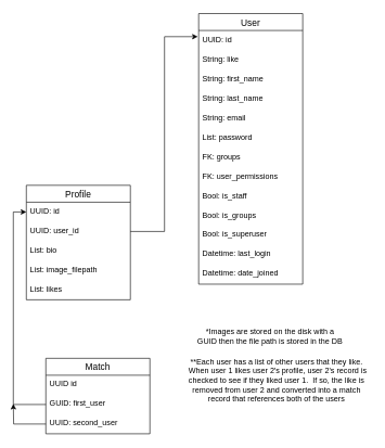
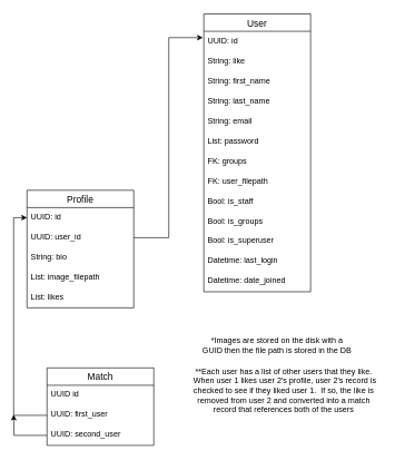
  <mxCell id="0" />
  <mxCell id="1" parent="0" />
  <mxCell id="2" value="User" style="swimlane;fontStyle=0;childLayout=stackLayout;horizontal=1;startSize=26;horizontalStack=0;resizeParent=1;resizeParentMax=0;resizeLast=0;collapsible=1;marginBottom=0;align=center;fontSize=14;" vertex="1" parent="1"><mxGeometry x="305" y="20" width="160" height="416" as="geometry" /></mxCell>
  <mxCell id="3" value="UUID: id" style="text;strokeColor=none;fillColor=none;spacingLeft=4;spacingRight=4;overflow=hidden;rotatable=0;points=[[0,0.5],[1,0.5]];portConstraint=eastwest;fontSize=12;" vertex="1" parent="2"><mxGeometry y="26" width="160" height="30" as="geometry" /></mxCell>
  <mxCell id="4" value="String: like" style="text;strokeColor=none;fillColor=none;spacingLeft=4;spacingRight=4;overflow=hidden;rotatable=0;points=[[0,0.5],[1,0.5]];portConstraint=eastwest;fontSize=12;" vertex="1" parent="2"><mxGeometry y="56" width="160" height="30" as="geometry" /></mxCell>
  <mxCell id="5" value="String: first_name" style="text;strokeColor=none;fillColor=none;spacingLeft=4;spacingRight=4;overflow=hidden;rotatable=0;points=[[0,0.5],[1,0.5]];portConstraint=eastwest;fontSize=12;" vertex="1" parent="2"><mxGeometry y="86" width="160" height="30" as="geometry" /></mxCell>
  <mxCell id="6" value="String: last_name" style="text;strokeColor=none;fillColor=none;spacingLeft=4;spacingRight=4;overflow=hidden;rotatable=0;points=[[0,0.5],[1,0.5]];portConstraint=eastwest;fontSize=12;" vertex="1" parent="2"><mxGeometry y="116" width="160" height="30" as="geometry" /></mxCell>
  <mxCell id="7" value="String: email" style="text;strokeColor=none;fillColor=none;spacingLeft=4;spacingRight=4;overflow=hidden;rotatable=0;points=[[0,0.5],[1,0.5]];portConstraint=eastwest;fontSize=12;" vertex="1" parent="2"><mxGeometry y="146" width="160" height="30" as="geometry" /></mxCell>
  <mxCell id="8" value="List: password" style="text;strokeColor=none;fillColor=none;spacingLeft=4;spacingRight=4;overflow=hidden;rotatable=0;points=[[0,0.5],[1,0.5]];portConstraint=eastwest;fontSize=12;" vertex="1" parent="2"><mxGeometry y="176" width="160" height="30" as="geometry" /></mxCell>
  <mxCell id="9" value="FK: groups" style="text;strokeColor=none;fillColor=none;spacingLeft=4;spacingRight=4;overflow=hidden;rotatable=0;points=[[0,0.5],[1,0.5]];portConstraint=eastwest;fontSize=12;" vertex="1" parent="2"><mxGeometry y="206" width="160" height="30" as="geometry" /></mxCell>
- <mxCell id="10" value="FK: user_permissions" style="text;strokeColor=none;fillColor=none;spacingLeft=4;spacingRight=4;overflow=hidden;rotatable=0;points=[[0,0.5],[1,0.5]];portConstraint=eastwest;fontSize=12;" vertex="1" parent="2"><mxGeometry y="236" width="160" height="30" as="geometry" /></mxCell>
+ <mxCell id="10" value="FK: user_filepath" style="text;strokeColor=none;fillColor=none;spacingLeft=4;spacingRight=4;overflow=hidden;rotatable=0;points=[[0,0.5],[1,0.5]];portConstraint=eastwest;fontSize=12;" vertex="1" parent="2"><mxGeometry y="236" width="160" height="30" as="geometry" /></mxCell>
  <mxCell id="11" value="Bool: is_staff" style="text;strokeColor=none;fillColor=none;spacingLeft=4;spacingRight=4;overflow=hidden;rotatable=0;points=[[0,0.5],[1,0.5]];portConstraint=eastwest;fontSize=12;" vertex="1" parent="2"><mxGeometry y="266" width="160" height="30" as="geometry" /></mxCell>
  <mxCell id="12" value="Bool: is_groups" style="text;strokeColor=none;fillColor=none;spacingLeft=4;spacingRight=4;overflow=hidden;rotatable=0;points=[[0,0.5],[1,0.5]];portConstraint=eastwest;fontSize=12;" vertex="1" parent="2"><mxGeometry y="296" width="160" height="30" as="geometry" /></mxCell>
  <mxCell id="13" value="Bool: is_superuser" style="text;strokeColor=none;fillColor=none;spacingLeft=4;spacingRight=4;overflow=hidden;rotatable=0;points=[[0,0.5],[1,0.5]];portConstraint=eastwest;fontSize=12;" vertex="1" parent="2"><mxGeometry y="326" width="160" height="30" as="geometry" /></mxCell>
  <mxCell id="14" value="Datetime: last_login" style="text;strokeColor=none;fillColor=none;spacingLeft=4;spacingRight=4;overflow=hidden;rotatable=0;points=[[0,0.5],[1,0.5]];portConstraint=eastwest;fontSize=12;" vertex="1" parent="2"><mxGeometry y="356" width="160" height="30" as="geometry" /></mxCell>
  <mxCell id="15" value="Datetime: date_joined" style="text;strokeColor=none;fillColor=none;spacingLeft=4;spacingRight=4;overflow=hidden;rotatable=0;points=[[0,0.5],[1,0.5]];portConstraint=eastwest;fontSize=12;" vertex="1" parent="2"><mxGeometry y="386" width="160" height="30" as="geometry" /></mxCell>
  <mxCell id="16" value="Profile" style="swimlane;fontStyle=0;childLayout=stackLayout;horizontal=1;startSize=26;horizontalStack=0;resizeParent=1;resizeParentMax=0;resizeLast=0;collapsible=1;marginBottom=0;align=center;fontSize=14;" vertex="1" parent="1"><mxGeometry x="40" y="284" width="160" height="176" as="geometry" /></mxCell>
  <mxCell id="17" value="UUID: id" style="text;strokeColor=none;fillColor=none;spacingLeft=4;spacingRight=4;overflow=hidden;rotatable=0;points=[[0,0.5],[1,0.5]];portConstraint=eastwest;fontSize=12;" vertex="1" parent="16"><mxGeometry y="26" width="160" height="30" as="geometry" /></mxCell>
  <mxCell id="18" value="UUID: user_id" style="text;strokeColor=none;fillColor=none;spacingLeft=4;spacingRight=4;overflow=hidden;rotatable=0;points=[[0,0.5],[1,0.5]];portConstraint=eastwest;fontSize=12;" vertex="1" parent="16"><mxGeometry y="56" width="160" height="30" as="geometry" /></mxCell>
- <mxCell id="19" value="List: bio" style="text;strokeColor=none;fillColor=none;spacingLeft=4;spacingRight=4;overflow=hidden;rotatable=0;points=[[0,0.5],[1,0.5]];portConstraint=eastwest;fontSize=12;" vertex="1" parent="16"><mxGeometry y="86" width="160" height="30" as="geometry" /></mxCell>
+ <mxCell id="19" value="String: bio" style="text;strokeColor=none;fillColor=none;spacingLeft=4;spacingRight=4;overflow=hidden;rotatable=0;points=[[0,0.5],[1,0.5]];portConstraint=eastwest;fontSize=12;" vertex="1" parent="16"><mxGeometry y="86" width="160" height="30" as="geometry" /></mxCell>
  <mxCell id="20" value="List: image_filepath" style="text;strokeColor=none;fillColor=none;spacingLeft=4;spacingRight=4;overflow=hidden;rotatable=0;points=[[0,0.5],[1,0.5]];portConstraint=eastwest;fontSize=12;" vertex="1" parent="16"><mxGeometry y="116" width="160" height="30" as="geometry" /></mxCell>
  <mxCell id="21" value="List: likes" style="text;strokeColor=none;fillColor=none;spacingLeft=4;spacingRight=4;overflow=hidden;rotatable=0;points=[[0,0.5],[1,0.5]];portConstraint=eastwest;fontSize=12;" vertex="1" parent="16"><mxGeometry y="146" width="160" height="30" as="geometry" /></mxCell>
  <mxCell id="22" value="*Images are stored on the disk with a GUID then the file path is stored in the DB" style="text;html=1;strokeColor=none;fillColor=none;align=center;verticalAlign=middle;whiteSpace=wrap;rounded=0;" vertex="1" parent="1"><mxGeometry x="300" y="490" width="230" height="54" as="geometry" /></mxCell>
  <mxCell id="23" style="edgeStyle=orthogonalEdgeStyle;rounded=0;orthogonalLoop=1;jettySize=auto;html=1;exitX=1;exitY=0.5;exitDx=0;exitDy=0;entryX=-0.009;entryY=0.317;entryDx=0;entryDy=0;entryPerimeter=0;" edge="1" parent="1" source="18" target="3"><mxGeometry relative="1" as="geometry" /></mxCell>
  <mxCell id="24" value="Match" style="swimlane;fontStyle=0;childLayout=stackLayout;horizontal=1;startSize=26;horizontalStack=0;resizeParent=1;resizeParentMax=0;resizeLast=0;collapsible=1;marginBottom=0;align=center;fontSize=14;" vertex="1" parent="1"><mxGeometry x="70" y="550" width="160" height="116" as="geometry" /></mxCell>
  <mxCell id="25" value="UUID id" style="text;strokeColor=none;fillColor=none;spacingLeft=4;spacingRight=4;overflow=hidden;rotatable=0;points=[[0,0.5],[1,0.5]];portConstraint=eastwest;fontSize=12;" vertex="1" parent="24"><mxGeometry y="26" width="160" height="30" as="geometry" /></mxCell>
- <mxCell id="26" value="GUID: first_user" style="text;strokeColor=none;fillColor=none;spacingLeft=4;spacingRight=4;overflow=hidden;rotatable=0;points=[[0,0.5],[1,0.5]];portConstraint=eastwest;fontSize=12;" vertex="1" parent="24"><mxGeometry y="56" width="160" height="30" as="geometry" /></mxCell>
+ <mxCell id="26" value="UUID: first_user" style="text;strokeColor=none;fillColor=none;spacingLeft=4;spacingRight=4;overflow=hidden;rotatable=0;points=[[0,0.5],[1,0.5]];portConstraint=eastwest;fontSize=12;" vertex="1" parent="24"><mxGeometry y="56" width="160" height="30" as="geometry" /></mxCell>
  <mxCell id="27" value="UUID: second_user" style="text;strokeColor=none;fillColor=none;spacingLeft=4;spacingRight=4;overflow=hidden;rotatable=0;points=[[0,0.5],[1,0.5]];portConstraint=eastwest;fontSize=12;" vertex="1" parent="24"><mxGeometry y="86" width="160" height="30" as="geometry" /></mxCell>
  <mxCell id="28" style="edgeStyle=orthogonalEdgeStyle;rounded=0;orthogonalLoop=1;jettySize=auto;html=1;exitX=0;exitY=0.5;exitDx=0;exitDy=0;entryX=0;entryY=0.5;entryDx=0;entryDy=0;" edge="1" parent="1" source="26" target="17"><mxGeometry relative="1" as="geometry" /></mxCell>
  <mxCell id="29" style="edgeStyle=orthogonalEdgeStyle;rounded=0;orthogonalLoop=1;jettySize=auto;html=1;exitX=0;exitY=0.5;exitDx=0;exitDy=0;" edge="1" parent="1" source="27"><mxGeometry relative="1" as="geometry"><mxPoint x="20" y="620" as="targetPoint" /></mxGeometry></mxCell>
  <mxCell id="30" value="**Each user has a list of other users that they like. &amp;nbsp;When user 1 likes user 2's profile, user 2's record is checked to see if they liked user 1. &amp;nbsp;If so, the like is removed from user 2 and converted into a match record that references both of the users" style="text;html=1;strokeColor=none;fillColor=none;align=center;verticalAlign=middle;whiteSpace=wrap;rounded=0;" vertex="1" parent="1"><mxGeometry x="280" y="544" width="290" height="80" as="geometry" /></mxCell>
